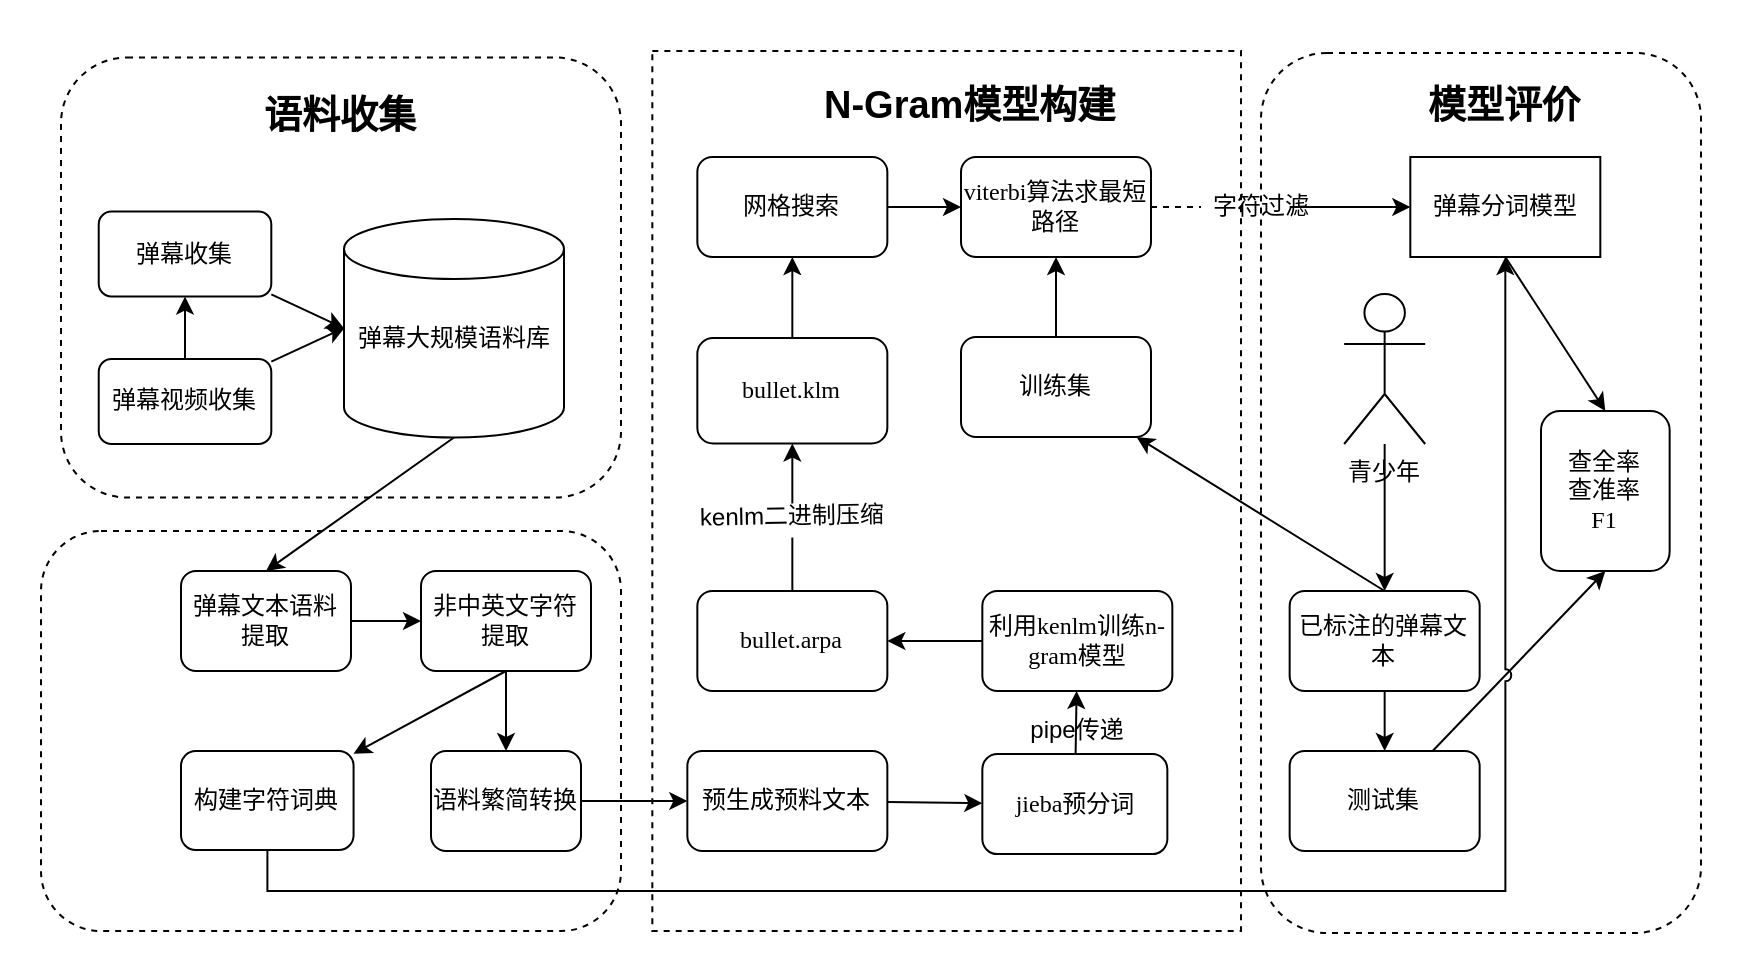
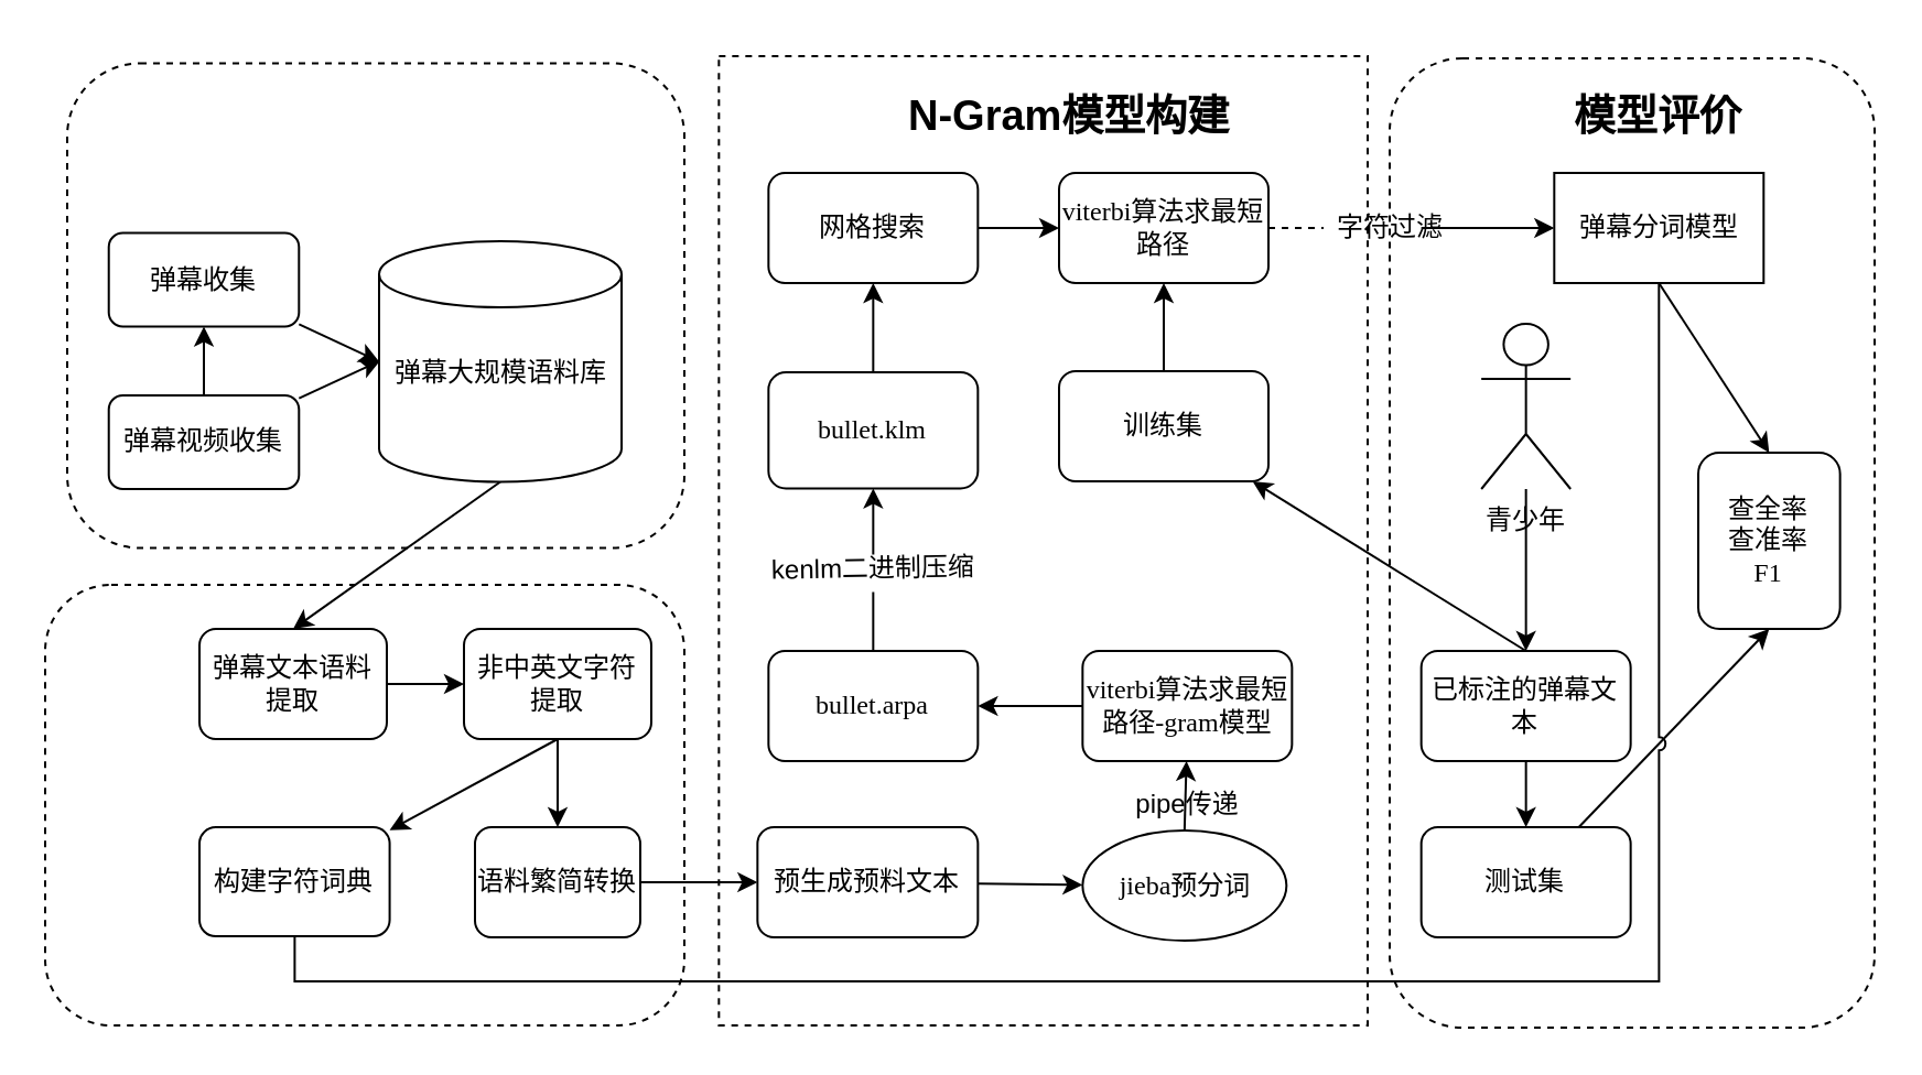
  <mxCell id="0" />
  <mxCell id="1" parent="0" />
  <mxCell id="2" value="" style="rounded=1;whiteSpace=wrap;html=1;fillColor=none;dashed=1;" parent="1" vertex="1"><mxGeometry x="630" y="26" width="220" height="440" as="geometry" /></mxCell>
  <mxCell id="3" value="" style="rounded=1;whiteSpace=wrap;html=1;fillColor=none;dashed=1;" parent="1" vertex="1"><mxGeometry x="20" y="265" width="290" height="200" as="geometry" /></mxCell>
  <mxCell id="4" value="" style="rounded=1;whiteSpace=wrap;html=1;fillColor=none;dashed=1;" parent="1" vertex="1"><mxGeometry x="30" y="28.25" width="280" height="220" as="geometry" /></mxCell>
  <mxCell id="5" value="" style="rounded=0;whiteSpace=wrap;html=1;fillColor=none;dashed=1;" parent="1" vertex="1"><mxGeometry x="325.67" y="25" width="294.33" height="440" as="geometry" /></mxCell>
  <mxCell id="6" value="" style="rounded=0;orthogonalLoop=1;jettySize=auto;html=1;" parent="1" source="7" target="9" edge="1"><mxGeometry relative="1" as="geometry" /></mxCell>
  <mxCell id="7" value="预生成预料文本" style="rounded=1;whiteSpace=wrap;html=1;shadow=0;labelBackgroundColor=none;strokeWidth=1;fontFamily=Verdana;fontSize=12;align=center;" parent="1" vertex="1"><mxGeometry x="343.17" y="375" width="100" height="50" as="geometry" /></mxCell>
  <mxCell id="8" value="" style="edgeStyle=none;rounded=0;orthogonalLoop=1;jettySize=auto;html=1;" parent="1" source="9" target="17" edge="1"><mxGeometry relative="1" as="geometry" /></mxCell>
- <mxCell id="9" value="jieba预分词" style="rounded=1;whiteSpace=wrap;html=1;shadow=0;labelBackgroundColor=none;strokeWidth=1;fontFamily=Verdana;fontSize=12;align=center;" parent="1" vertex="1"><mxGeometry x="490.67" y="376.56" width="92.5" height="50" as="geometry" /></mxCell>
+ <mxCell id="9" value="jieba预分词" style="ellipse;whiteSpace=wrap;html=1;shadow=0;labelBackgroundColor=none;strokeWidth=1;fontFamily=Verdana;fontSize=12;align=center;" parent="1" vertex="1"><mxGeometry x="490.67" y="376.56" width="92.5" height="50" as="geometry" /></mxCell>
  <mxCell id="10" value="&lt;div style=&quot;&quot;&gt;&lt;span&gt;N-Gram模型构建&lt;/span&gt;&lt;/div&gt;" style="text;html=1;strokeColor=none;fillColor=none;align=left;verticalAlign=middle;whiteSpace=wrap;rounded=0;dashed=1;fontStyle=1;fontSize=19;" parent="1" vertex="1"><mxGeometry x="410" y="36.5" width="150" height="32.25" as="geometry" /></mxCell>
  <mxCell id="11" style="edgeStyle=none;rounded=0;orthogonalLoop=1;jettySize=auto;html=1;entryX=0;entryY=0.5;entryDx=0;entryDy=0;" parent="1" source="12" target="7" edge="1"><mxGeometry relative="1" as="geometry" /></mxCell>
  <mxCell id="12" value="&lt;div&gt;语料繁简转换&lt;/div&gt;" style="rounded=1;whiteSpace=wrap;html=1;shadow=0;labelBackgroundColor=none;strokeWidth=1;fontFamily=Verdana;fontSize=12;align=center;" parent="1" vertex="1"><mxGeometry x="215" y="375" width="75" height="50" as="geometry" /></mxCell>
  <mxCell id="13" value="" style="edgeStyle=none;rounded=0;orthogonalLoop=1;jettySize=auto;html=1;exitX=0.5;exitY=1;exitDx=0;exitDy=0;" parent="1" source="15" target="47" edge="1"><mxGeometry relative="1" as="geometry" /></mxCell>
  <mxCell id="14" value="" style="edgeStyle=none;rounded=0;orthogonalLoop=1;jettySize=auto;html=1;" parent="1" source="15" target="12" edge="1"><mxGeometry relative="1" as="geometry" /></mxCell>
  <mxCell id="15" value="非中英文字符提取" style="rounded=1;whiteSpace=wrap;html=1;shadow=0;labelBackgroundColor=none;strokeWidth=1;fontFamily=Verdana;fontSize=12;align=center;" parent="1" vertex="1"><mxGeometry x="210" y="285" width="85" height="50" as="geometry" /></mxCell>
  <mxCell id="16" value="" style="edgeStyle=none;rounded=0;orthogonalLoop=1;jettySize=auto;html=1;" parent="1" source="17" target="39" edge="1"><mxGeometry relative="1" as="geometry" /></mxCell>
- <mxCell id="17" value="利用kenlm训练n-gram模型" style="rounded=1;whiteSpace=wrap;html=1;shadow=0;labelBackgroundColor=none;strokeWidth=1;fontFamily=Verdana;fontSize=12;align=center;" parent="1" vertex="1"><mxGeometry x="490.67" y="295" width="95" height="50" as="geometry" /></mxCell>
+ <mxCell id="17" value="viterbi算法求最短路径-gram模型" style="rounded=1;whiteSpace=wrap;html=1;shadow=0;labelBackgroundColor=none;strokeWidth=1;fontFamily=Verdana;fontSize=12;align=center;" parent="1" vertex="1"><mxGeometry x="490.67" y="295" width="95" height="50" as="geometry" /></mxCell>
  <mxCell id="18" value="pipe传递" style="text;html=1;align=center;verticalAlign=middle;resizable=0;points=[];autosize=1;strokeColor=none;rotation=0;" parent="1" vertex="1"><mxGeometry x="508.17" y="355" width="60" height="20" as="geometry" /></mxCell>
  <mxCell id="19" value="" style="edgeStyle=none;rounded=0;orthogonalLoop=1;jettySize=auto;html=1;" parent="1" source="20" target="22" edge="1"><mxGeometry relative="1" as="geometry" /></mxCell>
  <mxCell id="20" value="bullet.klm" style="rounded=1;whiteSpace=wrap;html=1;shadow=0;labelBackgroundColor=none;strokeWidth=1;fontFamily=Verdana;fontSize=12;align=center;" parent="1" vertex="1"><mxGeometry x="348.17" y="168.5" width="95" height="52.75" as="geometry" /></mxCell>
  <mxCell id="21" value="" style="edgeStyle=none;rounded=0;orthogonalLoop=1;jettySize=auto;html=1;" parent="1" source="22" target="27" edge="1"><mxGeometry relative="1" as="geometry" /></mxCell>
  <mxCell id="22" value="网格搜索" style="rounded=1;whiteSpace=wrap;html=1;shadow=0;labelBackgroundColor=none;strokeWidth=1;fontFamily=Verdana;fontSize=12;align=center;" parent="1" vertex="1"><mxGeometry x="348.17" y="78" width="95" height="50" as="geometry" /></mxCell>
  <mxCell id="23" value="" style="edgeStyle=none;rounded=0;orthogonalLoop=1;jettySize=auto;html=1;exitX=0.5;exitY=0;exitDx=0;exitDy=0;" parent="1" source="25" target="41" edge="1"><mxGeometry relative="1" as="geometry"><mxPoint x="660" y="185" as="sourcePoint" /></mxGeometry></mxCell>
  <mxCell id="24" value="" style="edgeStyle=none;rounded=0;orthogonalLoop=1;jettySize=auto;html=1;" parent="1" source="25" target="43" edge="1"><mxGeometry relative="1" as="geometry" /></mxCell>
  <mxCell id="25" value="已标注的弹幕文本" style="rounded=1;whiteSpace=wrap;html=1;shadow=0;labelBackgroundColor=none;strokeWidth=1;fontFamily=Verdana;fontSize=12;align=center;" parent="1" vertex="1"><mxGeometry x="644.33" y="295" width="95" height="50" as="geometry" /></mxCell>
  <mxCell id="26" value="" style="edgeStyle=none;rounded=0;orthogonalLoop=1;jettySize=auto;html=1;startArrow=none;entryX=0;entryY=0.5;entryDx=0;entryDy=0;" parent="1" target="31" edge="1"><mxGeometry relative="1" as="geometry"><mxPoint x="644.33" y="103" as="sourcePoint" /><mxPoint x="644.33" y="95.931" as="targetPoint" /></mxGeometry></mxCell>
  <mxCell id="27" value="viterbi算法求最短路径" style="rounded=1;whiteSpace=wrap;html=1;shadow=0;labelBackgroundColor=none;strokeWidth=1;fontFamily=Verdana;fontSize=12;align=center;" parent="1" vertex="1"><mxGeometry x="480" y="78" width="95" height="50" as="geometry" /></mxCell>
  <mxCell id="28" value="" style="edgeStyle=none;rounded=0;orthogonalLoop=1;jettySize=auto;html=1;entryX=0.5;entryY=0;entryDx=0;entryDy=0;exitX=0.5;exitY=1;exitDx=0;exitDy=0;exitPerimeter=0;" parent="1" source="29" target="53" edge="1"><mxGeometry relative="1" as="geometry" /></mxCell>
  <mxCell id="29" value="&lt;div style=&quot;font-family: &amp;#34;verdana&amp;#34;&quot;&gt;弹幕大规模语料库&lt;/div&gt;&lt;div style=&quot;font-family: &amp;#34;verdana&amp;#34;&quot;&gt;&lt;br&gt;&lt;/div&gt;" style="shape=cylinder3;whiteSpace=wrap;html=1;boundedLbl=1;backgroundOutline=1;size=15;" parent="1" vertex="1"><mxGeometry x="171.5" y="109" width="110" height="109.25" as="geometry" /></mxCell>
  <mxCell id="30" value="" style="edgeStyle=none;rounded=0;orthogonalLoop=1;jettySize=auto;html=1;exitX=0.5;exitY=1;exitDx=0;exitDy=0;entryX=0.5;entryY=0;entryDx=0;entryDy=0;" parent="1" source="31" target="44" edge="1"><mxGeometry relative="1" as="geometry"><mxPoint x="809.33" y="212" as="targetPoint" /></mxGeometry></mxCell>
  <mxCell id="31" value="弹幕分词模型" style="rounded=0;whiteSpace=wrap;html=1;shadow=0;labelBackgroundColor=none;strokeWidth=1;fontFamily=Verdana;fontSize=12;align=center;" parent="1" vertex="1"><mxGeometry x="704.66" y="78" width="95" height="50" as="geometry" /></mxCell>
  <mxCell id="32" value="" style="edgeStyle=none;rounded=0;orthogonalLoop=1;jettySize=auto;html=1;" parent="1" source="34" target="36" edge="1"><mxGeometry relative="1" as="geometry" /></mxCell>
  <mxCell id="33" value="" style="edgeStyle=none;rounded=0;orthogonalLoop=1;jettySize=auto;html=1;" parent="1" source="34" edge="1"><mxGeometry relative="1" as="geometry"><mxPoint x="172" y="163.25" as="targetPoint" /></mxGeometry></mxCell>
  <mxCell id="34" value="弹幕视频收集" style="rounded=1;whiteSpace=wrap;html=1;" parent="1" vertex="1"><mxGeometry x="48.86" y="179" width="86.29" height="42.5" as="geometry" /></mxCell>
  <mxCell id="35" value="" style="edgeStyle=none;rounded=0;orthogonalLoop=1;jettySize=auto;html=1;entryX=0;entryY=0.5;entryDx=0;entryDy=0;entryPerimeter=0;" parent="1" source="36" target="29" edge="1"><mxGeometry relative="1" as="geometry" /></mxCell>
  <mxCell id="36" value="弹幕收集" style="rounded=1;whiteSpace=wrap;html=1;" parent="1" vertex="1"><mxGeometry x="48.86" y="105.25" width="86.29" height="42.5" as="geometry" /></mxCell>
- <mxCell id="37" value="语料收集" style="text;html=1;strokeColor=none;fillColor=none;align=center;verticalAlign=middle;whiteSpace=wrap;rounded=0;dashed=1;fontStyle=1;fontSize=19;spacing=9;spacingTop=1;" parent="1" vertex="1"><mxGeometry x="85" y="39.75" width="170" height="34.5" as="geometry" /></mxCell>
  <mxCell id="38" value="" style="edgeStyle=none;rounded=0;orthogonalLoop=1;jettySize=auto;html=1;startArrow=none;" parent="1" target="20" edge="1"><mxGeometry relative="1" as="geometry"><mxPoint x="395.67" y="251.248" as="sourcePoint" /></mxGeometry></mxCell>
  <mxCell id="39" value="bullet.arpa" style="rounded=1;whiteSpace=wrap;html=1;shadow=0;labelBackgroundColor=none;strokeWidth=1;fontFamily=Verdana;fontSize=12;align=center;" parent="1" vertex="1"><mxGeometry x="348.17" y="295" width="95" height="50" as="geometry" /></mxCell>
  <mxCell id="40" value="" style="edgeStyle=none;rounded=0;orthogonalLoop=1;jettySize=auto;html=1;" parent="1" source="41" target="27" edge="1"><mxGeometry relative="1" as="geometry" /></mxCell>
  <mxCell id="41" value="训练集" style="rounded=1;whiteSpace=wrap;html=1;shadow=0;labelBackgroundColor=none;strokeWidth=1;fontFamily=Verdana;fontSize=12;align=center;" parent="1" vertex="1"><mxGeometry x="480" y="168" width="95" height="50" as="geometry" /></mxCell>
  <mxCell id="42" value="" style="edgeStyle=none;rounded=0;orthogonalLoop=1;jettySize=auto;html=1;entryX=0.5;entryY=1;entryDx=0;entryDy=0;" parent="1" source="43" target="44" edge="1"><mxGeometry relative="1" as="geometry"><mxPoint x="764.33" y="215" as="targetPoint" /></mxGeometry></mxCell>
  <mxCell id="43" value="测试集" style="rounded=1;whiteSpace=wrap;html=1;shadow=0;labelBackgroundColor=none;strokeWidth=1;fontFamily=Verdana;fontSize=12;align=center;" parent="1" vertex="1"><mxGeometry x="644.33" y="375" width="95" height="50" as="geometry" /></mxCell>
  <mxCell id="44" value="查全率&lt;br&gt;查准率&lt;br&gt;F1" style="rounded=1;whiteSpace=wrap;html=1;shadow=0;labelBackgroundColor=none;strokeWidth=1;fontFamily=Verdana;fontSize=12;align=center;" parent="1" vertex="1"><mxGeometry x="770" y="205" width="64.33" height="80" as="geometry" /></mxCell>
  <mxCell id="45" value="模型评价" style="text;html=1;strokeColor=none;fillColor=none;align=center;verticalAlign=middle;whiteSpace=wrap;rounded=0;dashed=1;fontStyle=1;fontSize=19;" parent="1" vertex="1"><mxGeometry x="687.16" y="20.88" width="130" height="63.5" as="geometry" /></mxCell>
- <mxCell id="46" value="" style="edgeStyle=orthogonalEdgeStyle;rounded=0;orthogonalLoop=1;jettySize=auto;html=1;entryX=0.5;entryY=1;entryDx=0;entryDy=0;jumpStyle=arc;" edge="1" parent="1" source="47" target="31"><mxGeometry relative="1" as="geometry"><mxPoint x="133.145" y="504.56" as="targetPoint" /><Array as="points"><mxPoint x="133" y="445" /><mxPoint x="752" y="445" /></Array></mxGeometry></mxCell>
+ <mxCell id="46" value="" style="edgeStyle=orthogonalEdgeStyle;rounded=0;orthogonalLoop=1;jettySize=auto;html=1;entryX=0.5;entryY=1;entryDx=0;entryDy=0;jumpStyle=arc;endArrow=none;" edge="1" parent="1" source="47" target="31"><mxGeometry relative="1" as="geometry"><mxPoint x="133.145" y="504.56" as="targetPoint" /><Array as="points"><mxPoint x="133" y="445" /><mxPoint x="752" y="445" /></Array></mxGeometry></mxCell>
  <mxCell id="47" value="构建字符词典" style="rounded=1;whiteSpace=wrap;html=1;" parent="1" vertex="1"><mxGeometry x="90" y="375" width="86.29" height="49.56" as="geometry" /></mxCell>
  <mxCell id="48" value="字符过滤" style="text;html=1;align=center;verticalAlign=middle;resizable=0;points=[];autosize=1;strokeColor=none;" parent="1" vertex="1"><mxGeometry x="600" y="93" width="60" height="20" as="geometry" /></mxCell>
  <mxCell id="49" value="" style="edgeStyle=none;rounded=0;orthogonalLoop=1;jettySize=auto;html=1;endArrow=none;dashed=1;" parent="1" source="27" target="48" edge="1"><mxGeometry relative="1" as="geometry"><mxPoint x="575" y="100.944" as="sourcePoint" /><mxPoint x="660" y="99.056" as="targetPoint" /></mxGeometry></mxCell>
  <mxCell id="50" value="kenlm二进制压缩" style="text;html=1;strokeColor=none;fillColor=none;align=center;verticalAlign=middle;whiteSpace=wrap;rounded=0;glass=0;rotation=-1;" parent="1" vertex="1"><mxGeometry x="335.67" y="248.25" width="120" height="20" as="geometry" /></mxCell>
  <mxCell id="51" value="" style="edgeStyle=none;rounded=0;orthogonalLoop=1;jettySize=auto;html=1;endArrow=none;" parent="1" source="39" target="50" edge="1"><mxGeometry relative="1" as="geometry"><mxPoint x="395.67" y="295" as="sourcePoint" /><mxPoint x="395.67" y="218.25" as="targetPoint" /></mxGeometry></mxCell>
  <mxCell id="52" value="" style="edgeStyle=none;rounded=0;orthogonalLoop=1;jettySize=auto;html=1;" parent="1" source="53" target="15" edge="1"><mxGeometry relative="1" as="geometry" /></mxCell>
  <mxCell id="53" value="弹幕文本语料提取" style="rounded=1;whiteSpace=wrap;html=1;shadow=0;labelBackgroundColor=none;strokeWidth=1;fontFamily=Verdana;fontSize=12;align=center;" parent="1" vertex="1"><mxGeometry x="90" y="285" width="85" height="50" as="geometry" /></mxCell>
  <mxCell id="54" value="" style="edgeStyle=none;rounded=0;orthogonalLoop=1;jettySize=auto;html=1;entryX=0.5;entryY=0;entryDx=0;entryDy=0;" parent="1" source="55" target="25" edge="1"><mxGeometry relative="1" as="geometry"><mxPoint x="700.33" y="265" as="targetPoint" /></mxGeometry></mxCell>
  <mxCell id="55" value="青少年" style="shape=umlActor;verticalLabelPosition=bottom;verticalAlign=top;html=1;outlineConnect=0;rounded=0;glass=0;align=left;" parent="1" vertex="1"><mxGeometry x="671.58" y="146.5" width="40.5" height="75" as="geometry" /></mxCell>
